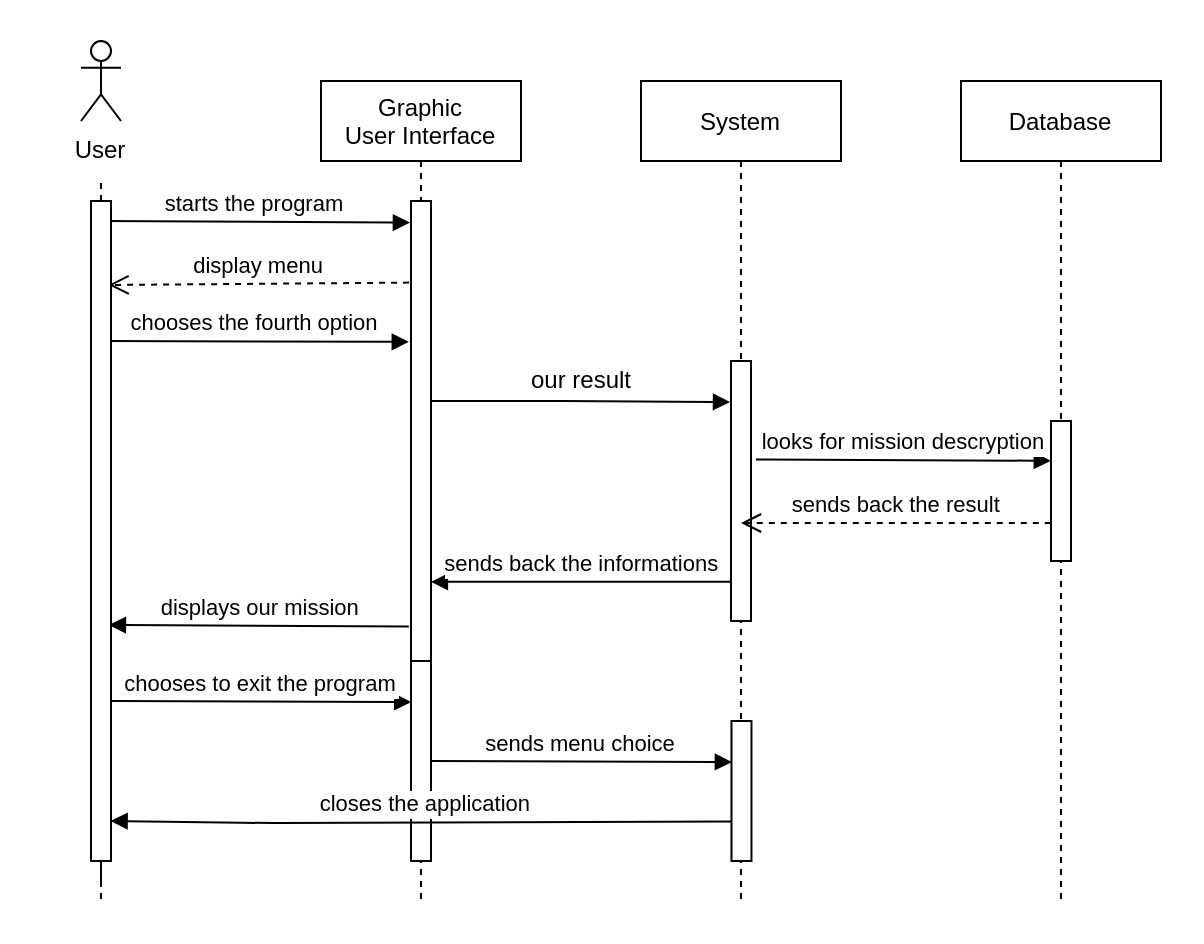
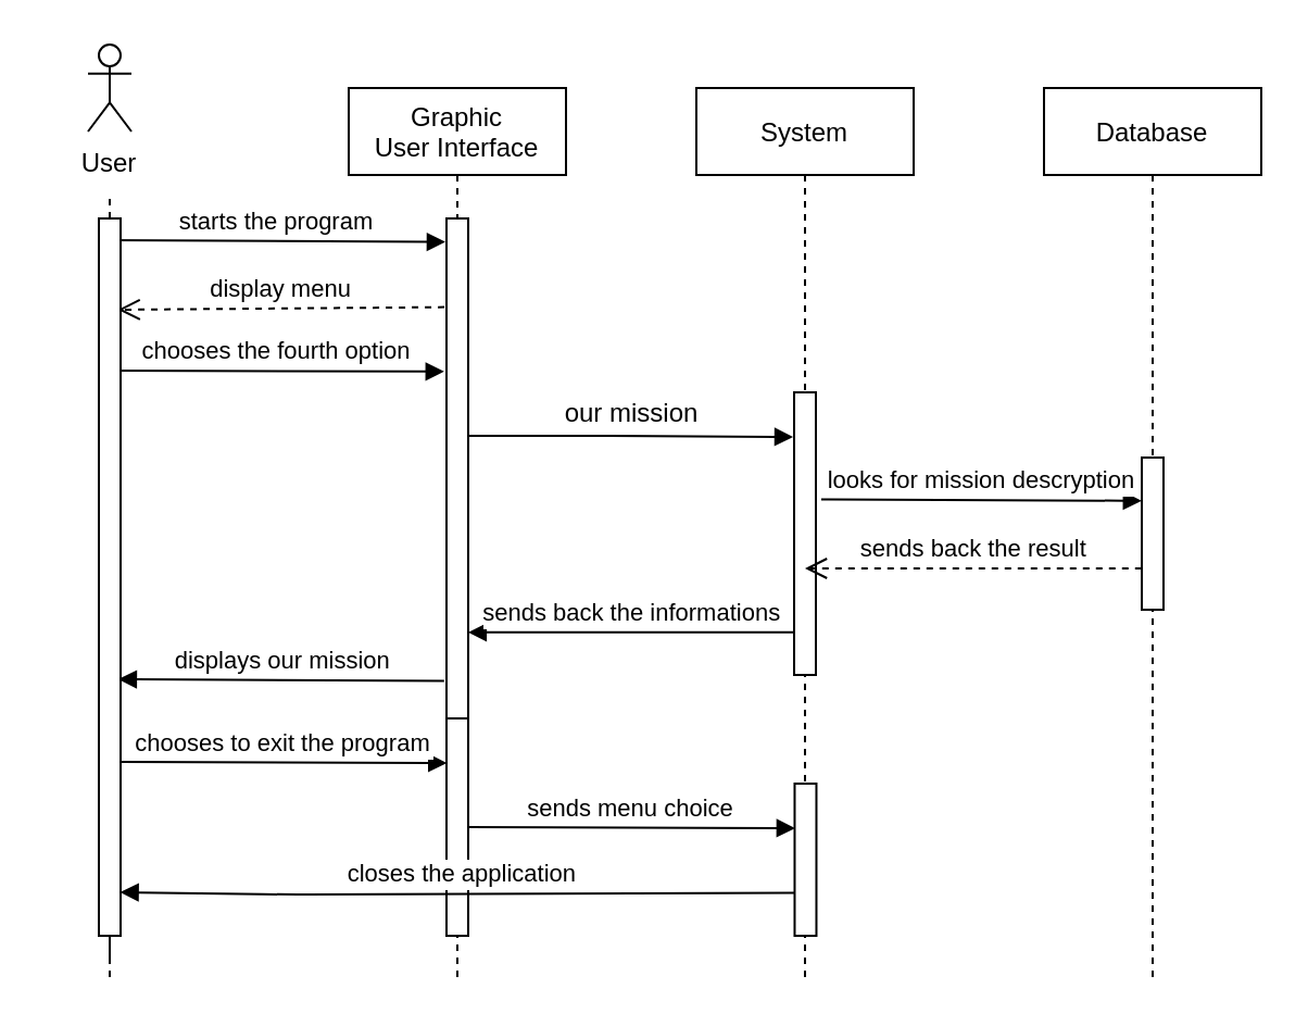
  <mxCell id="0" />
  <mxCell id="1" parent="0" />
  <mxCell id="2" value="Graphic&#10;User Interface" style="shape=umlLifeline;perimeter=lifelinePerimeter;container=1;collapsible=0;recursiveResize=0;rounded=0;shadow=0;strokeWidth=1;" vertex="1" parent="1"><mxGeometry x="160" y="40" width="100" height="410" as="geometry" /></mxCell>
  <mxCell id="3" value="" style="rounded=0;whiteSpace=wrap;html=1;" vertex="1" parent="2"><mxGeometry x="45" y="60" width="10" height="230" as="geometry" /></mxCell>
  <mxCell id="4" value="" style="rounded=0;whiteSpace=wrap;html=1;" vertex="1" parent="2"><mxGeometry x="45" y="290" width="10" height="100" as="geometry" /></mxCell>
  <mxCell id="5" value="System" style="shape=umlLifeline;perimeter=lifelinePerimeter;container=1;collapsible=0;recursiveResize=0;rounded=0;shadow=0;strokeWidth=1;" vertex="1" parent="1"><mxGeometry x="320" y="40" width="100" height="410" as="geometry" /></mxCell>
  <mxCell id="6" value="" style="rounded=0;whiteSpace=wrap;html=1;" vertex="1" parent="5"><mxGeometry x="45" y="140" width="10" height="130" as="geometry" /></mxCell>
  <mxCell id="7" value="" style="rounded=0;whiteSpace=wrap;html=1;" vertex="1" parent="5"><mxGeometry x="45.24" y="320" width="10" height="70" as="geometry" /></mxCell>
  <mxCell id="8" value="Database" style="shape=umlLifeline;perimeter=lifelinePerimeter;container=1;collapsible=0;recursiveResize=0;rounded=0;shadow=0;strokeWidth=1;" vertex="1" parent="1"><mxGeometry x="480" y="40" width="100" height="410" as="geometry" /></mxCell>
  <mxCell id="9" value="" style="rounded=0;whiteSpace=wrap;html=1;" vertex="1" parent="8"><mxGeometry x="45" y="170" width="10" height="70" as="geometry" /></mxCell>
  <mxCell id="10" value="" style="shape=umlActor;verticalLabelPosition=bottom;verticalAlign=top;html=1;outlineConnect=0;" vertex="1" parent="1"><mxGeometry x="40" y="20" width="20" height="40" as="geometry" /></mxCell>
  <mxCell id="11" value="" style="endArrow=none;dashed=1;html=1;rounded=0;startArrow=none;" edge="1" parent="1" target="10" source="22"><mxGeometry width="50" height="50" relative="1" as="geometry"><mxPoint x="50" y="570" as="sourcePoint" /><mxPoint x="50" y="100" as="targetPoint" /></mxGeometry></mxCell>
  <mxCell id="12" value="starts the program" style="verticalAlign=bottom;endArrow=block;shadow=0;strokeWidth=1;entryX=-0.053;entryY=0.027;entryDx=0;entryDy=0;entryPerimeter=0;" edge="1" parent="1"><mxGeometry relative="1" as="geometry"><mxPoint x="50" y="110" as="sourcePoint" /><mxPoint x="204.47" y="110.8" as="targetPoint" /></mxGeometry></mxCell>
  <mxCell id="13" value="chooses the fourth option" style="verticalAlign=bottom;endArrow=block;shadow=0;strokeWidth=1;entryX=-0.11;entryY=0.176;entryDx=0;entryDy=0;entryPerimeter=0;" edge="1" parent="1"><mxGeometry x="0.007" relative="1" as="geometry"><mxPoint x="50" y="170" as="sourcePoint" /><mxPoint x="203.9" y="170.4" as="targetPoint" /><mxPoint as="offset" /></mxGeometry></mxCell>
  <mxCell id="14" value="" style="verticalAlign=bottom;endArrow=block;shadow=0;strokeWidth=1;exitX=1;exitY=0.25;exitDx=0;exitDy=0;entryX=-0.05;entryY=0.158;entryDx=0;entryDy=0;entryPerimeter=0;" edge="1" parent="1" target="6"><mxGeometry relative="1" as="geometry"><mxPoint x="215" y="200" as="sourcePoint" /><mxPoint x="360" y="200" as="targetPoint" /><Array as="points"><mxPoint x="290" y="200" /></Array></mxGeometry></mxCell>
- <mxCell id="15" value="our result" style="text;html=1;align=center;verticalAlign=middle;resizable=0;points=[];autosize=1;strokeColor=none;fillColor=none;" vertex="1" parent="1"><mxGeometry x="250" y="175" width="80" height="30" as="geometry" /></mxCell>
+ <mxCell id="15" value="our mission" style="text;html=1;align=center;verticalAlign=middle;resizable=0;points=[];autosize=1;strokeColor=none;fillColor=none;" vertex="1" parent="1"><mxGeometry x="250" y="175" width="80" height="30" as="geometry" /></mxCell>
  <mxCell id="16" value="displays our mission" style="verticalAlign=bottom;endArrow=block;shadow=0;strokeWidth=1;entryX=0.895;entryY=0.424;entryDx=0;entryDy=0;entryPerimeter=0;exitX=-0.11;exitY=0.532;exitDx=0;exitDy=0;exitPerimeter=0;" edge="1" parent="1"><mxGeometry x="-0.013" relative="1" as="geometry"><mxPoint x="203.9" y="312.8" as="sourcePoint" /><mxPoint x="53.95" y="312" as="targetPoint" /><mxPoint as="offset" /></mxGeometry></mxCell>
  <mxCell id="17" value="sends back the result" style="verticalAlign=bottom;endArrow=open;dashed=1;endSize=8;shadow=0;strokeWidth=1;exitX=-0.01;exitY=0.729;exitDx=0;exitDy=0;exitPerimeter=0;" edge="1" parent="1" source="9"><mxGeometry relative="1" as="geometry"><mxPoint x="370" y="261" as="targetPoint" /><mxPoint x="520" y="261" as="sourcePoint" /></mxGeometry></mxCell>
  <mxCell id="18" value="looks for mission descryption" style="verticalAlign=bottom;endArrow=block;shadow=0;strokeWidth=1;exitX=1.248;exitY=0.379;exitDx=0;exitDy=0;exitPerimeter=0;entryX=-0.01;entryY=0.284;entryDx=0;entryDy=0;entryPerimeter=0;" edge="1" parent="1" source="6" target="9"><mxGeometry relative="1" as="geometry"><mxPoint x="400" y="230" as="sourcePoint" /><mxPoint x="510" y="230" as="targetPoint" /></mxGeometry></mxCell>
  <mxCell id="19" value="sends back the informations" style="verticalAlign=bottom;endArrow=block;shadow=0;strokeWidth=1;entryX=0.994;entryY=0.476;entryDx=0;entryDy=0;entryPerimeter=0;exitX=-0.041;exitY=0.849;exitDx=0;exitDy=0;exitPerimeter=0;" edge="1" parent="1" source="6"><mxGeometry x="-0.013" relative="1" as="geometry"><mxPoint x="360" y="290" as="sourcePoint" /><mxPoint x="214.94" y="290.4" as="targetPoint" /><mxPoint as="offset" /></mxGeometry></mxCell>
  <mxCell id="20" value="display menu" style="verticalAlign=bottom;endArrow=open;dashed=1;endSize=8;shadow=0;strokeWidth=1;entryX=0.88;entryY=0.084;entryDx=0;entryDy=0;entryPerimeter=0;exitX=-0.096;exitY=0.102;exitDx=0;exitDy=0;exitPerimeter=0;" edge="1" parent="1"><mxGeometry x="0.005" relative="1" as="geometry"><mxPoint x="53.8" y="142" as="targetPoint" /><mxPoint x="204.04" y="140.8" as="sourcePoint" /><mxPoint as="offset" /></mxGeometry></mxCell>
  <mxCell id="21" value="" style="endArrow=none;dashed=1;html=1;rounded=0;startArrow=none;entryX=0.5;entryY=1;entryDx=0;entryDy=0;" edge="1" parent="1" target="22"><mxGeometry width="50" height="50" relative="1" as="geometry"><mxPoint x="50" y="100" as="sourcePoint" /><mxPoint x="50" y="70" as="targetPoint" /><Array as="points" /></mxGeometry></mxCell>
  <mxCell id="22" value="User" style="text;html=1;strokeColor=none;fillColor=none;align=center;verticalAlign=middle;whiteSpace=wrap;rounded=0;" vertex="1" parent="1"><mxGeometry x="20" y="60" width="60" height="30" as="geometry" /></mxCell>
  <mxCell id="23" value="chooses to exit the program" style="verticalAlign=bottom;endArrow=block;shadow=0;strokeWidth=1;entryX=0.013;entryY=0.205;entryDx=0;entryDy=0;entryPerimeter=0;" edge="1" parent="1" target="4"><mxGeometry x="-0.001" relative="1" as="geometry"><mxPoint x="55" y="350.016" as="sourcePoint" /><mxPoint x="200" y="350" as="targetPoint" /><mxPoint as="offset" /></mxGeometry></mxCell>
  <mxCell id="24" value="sends menu choice" style="verticalAlign=bottom;endArrow=block;shadow=0;strokeWidth=1;entryX=0.02;entryY=0.293;entryDx=0;entryDy=0;entryPerimeter=0;exitX=1;exitY=0.5;exitDx=0;exitDy=0;" edge="1" parent="1" source="4" target="7"><mxGeometry relative="1" as="geometry"><mxPoint x="220" y="381" as="sourcePoint" /><mxPoint x="350.24" y="380" as="targetPoint" /><mxPoint as="offset" /></mxGeometry></mxCell>
  <mxCell id="25" value="" style="endArrow=none;dashed=1;html=1;rounded=0;startArrow=none;" edge="1" parent="1"><mxGeometry width="50" height="50" relative="1" as="geometry"><mxPoint x="50" y="440" as="sourcePoint" /><mxPoint x="50" y="450" as="targetPoint" /><Array as="points"><mxPoint x="50" y="350" /></Array></mxGeometry></mxCell>
  <mxCell id="26" value="closes the application" style="verticalAlign=bottom;endArrow=block;shadow=0;strokeWidth=1;exitX=0.02;exitY=0.717;exitDx=0;exitDy=0;exitPerimeter=0;entryX=0.981;entryY=0.62;entryDx=0;entryDy=0;entryPerimeter=0;" edge="1" parent="1" source="7"><mxGeometry x="-0.013" relative="1" as="geometry"><mxPoint x="360.24" y="410" as="sourcePoint" /><mxPoint x="54.81" y="410" as="targetPoint" /><mxPoint as="offset" /><Array as="points"><mxPoint x="130.24" y="411" /></Array></mxGeometry></mxCell>
  <mxCell id="27" value="" style="rounded=0;whiteSpace=wrap;html=1;" vertex="1" parent="1"><mxGeometry x="45" y="100" width="10" height="330" as="geometry" /></mxCell>
